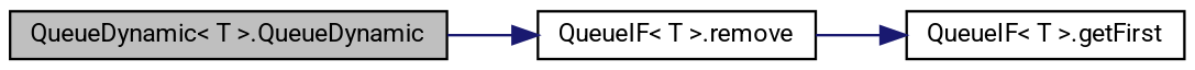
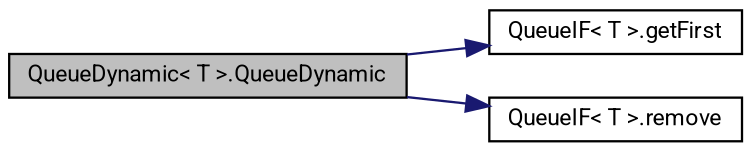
  digraph {
    fontname=Roboto
    rankdir=LR
    node [color=black fillcolor=white fontname=Roboto fontsize=10 shape=record style=filled]
    edge [color=midnightblue fontname=Roboto fontsize=10 labelfontname=Helvetica labelfontsize=10 style=solid]
    n1 [fillcolor=grey75 fontcolor=black height=0.2 label="QueueDynamic\< T \>.QueueDynamic" width=0.4]
    n2 [height=0.2 label="QueueIF\< T \>.getFirst" width=0.4]
    n3 [height=0.2 label="QueueIF\< T \>.remove" width=0.4]
-   n3 -> n2
+   n1 -> n2
    n1 -> n3
  }
